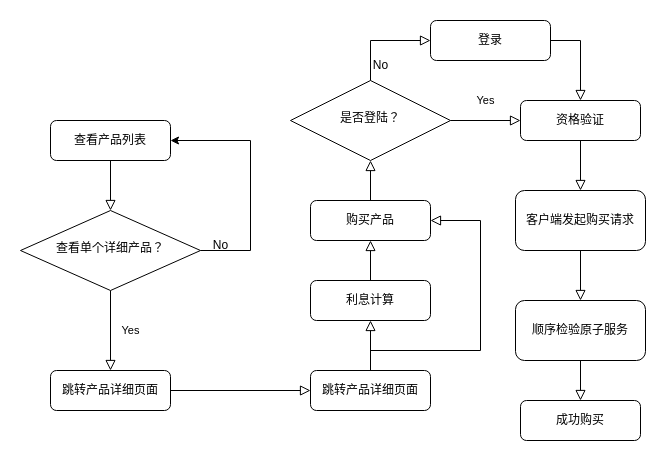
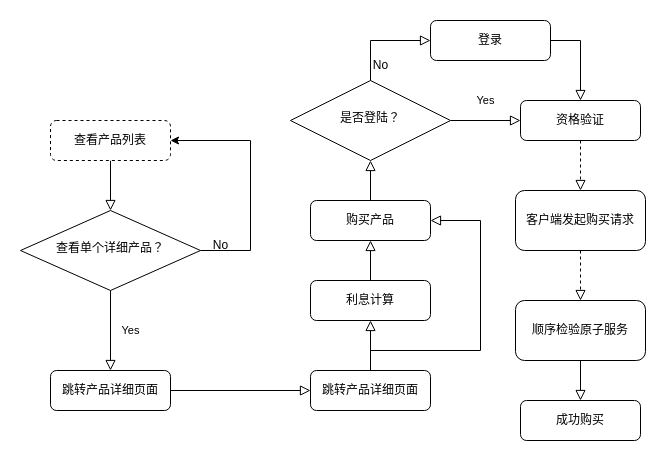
  <mxCell id="0" />
  <mxCell id="1" parent="0" />
  <mxCell id="2" value="" style="rounded=0;html=1;jettySize=auto;orthogonalLoop=1;fontSize=11;endArrow=block;endFill=0;endSize=8;strokeWidth=1;shadow=0;labelBackgroundColor=none;edgeStyle=orthogonalEdgeStyle;" parent="1" source="3" target="5" edge="1"><mxGeometry relative="1" as="geometry" /></mxCell>
- <mxCell id="3" value="查看产品列表" style="rounded=1;whiteSpace=wrap;html=1;fontSize=12;glass=0;strokeWidth=1;shadow=0;" parent="1" vertex="1"><mxGeometry x="50" y="120" width="120" height="40" as="geometry" /></mxCell>
+ <mxCell id="3" value="查看产品列表" style="rounded=1;whiteSpace=wrap;html=1;fontSize=12;glass=0;strokeWidth=1;shadow=0;dashed=1;" parent="1" vertex="1"><mxGeometry x="50" y="120" width="120" height="40" as="geometry" /></mxCell>
  <mxCell id="4" value="Yes" style="rounded=0;html=1;jettySize=auto;orthogonalLoop=1;fontSize=11;endArrow=block;endFill=0;endSize=8;strokeWidth=1;shadow=0;labelBackgroundColor=none;edgeStyle=orthogonalEdgeStyle;" parent="1" source="5" target="7" edge="1"><mxGeometry y="20" relative="1" as="geometry"><mxPoint as="offset" /><mxPoint x="110" y="330" as="targetPoint" /></mxGeometry></mxCell>
  <mxCell id="5" value="查看单个详细产品？" style="rhombus;whiteSpace=wrap;html=1;shadow=0;fontFamily=Helvetica;fontSize=12;align=center;strokeWidth=1;spacing=6;spacingTop=-4;" parent="1" vertex="1"><mxGeometry x="20" y="210" width="180" height="80" as="geometry" /></mxCell>
  <mxCell id="6" style="edgeStyle=orthogonalEdgeStyle;rounded=0;orthogonalLoop=1;jettySize=auto;html=1;exitX=1;exitY=0.5;exitDx=0;exitDy=0;entryX=1;entryY=0.5;entryDx=0;entryDy=0;" parent="1" source="5" target="3" edge="1"><mxGeometry relative="1" as="geometry"><mxPoint x="320" y="230" as="sourcePoint" /><Array as="points"><mxPoint x="250" y="250" /><mxPoint x="250" y="140" /></Array></mxGeometry></mxCell>
  <mxCell id="7" value="跳转产品详细页面" style="rounded=1;whiteSpace=wrap;html=1;fontSize=12;glass=0;strokeWidth=1;shadow=0;" parent="1" vertex="1"><mxGeometry x="50" y="370" width="120" height="40" as="geometry" /></mxCell>
  <mxCell id="8" value="" style="rounded=0;html=1;jettySize=auto;orthogonalLoop=1;fontSize=11;endArrow=block;endFill=0;endSize=8;strokeWidth=1;shadow=0;labelBackgroundColor=none;edgeStyle=orthogonalEdgeStyle;exitX=1;exitY=0.5;exitDx=0;exitDy=0;" edge="1" parent="1" source="7" target="9"><mxGeometry relative="1" as="geometry"><mxPoint x="120" y="190" as="sourcePoint" /><mxPoint x="280" y="390" as="targetPoint" /></mxGeometry></mxCell>
  <mxCell id="9" value="跳转产品详细页面" style="rounded=1;whiteSpace=wrap;html=1;fontSize=12;glass=0;strokeWidth=1;shadow=0;" vertex="1" parent="1"><mxGeometry x="310" y="370" width="120" height="40" as="geometry" /></mxCell>
  <mxCell id="10" value="利息计算" style="rounded=1;whiteSpace=wrap;html=1;fontSize=12;glass=0;strokeWidth=1;shadow=0;" vertex="1" parent="1"><mxGeometry x="310" y="280" width="120" height="40" as="geometry" /></mxCell>
  <mxCell id="11" value="" style="rounded=0;html=1;jettySize=auto;orthogonalLoop=1;fontSize=11;endArrow=block;endFill=0;endSize=8;strokeWidth=1;shadow=0;labelBackgroundColor=none;edgeStyle=orthogonalEdgeStyle;exitX=0.5;exitY=0;exitDx=0;exitDy=0;entryX=0.5;entryY=1;entryDx=0;entryDy=0;" edge="1" parent="1" source="9" target="10"><mxGeometry relative="1" as="geometry"><mxPoint x="180" y="380" as="sourcePoint" /><mxPoint x="320" y="380" as="targetPoint" /></mxGeometry></mxCell>
  <mxCell id="12" value="" style="rounded=0;html=1;jettySize=auto;orthogonalLoop=1;fontSize=11;endArrow=block;endFill=0;endSize=8;strokeWidth=1;shadow=0;labelBackgroundColor=none;edgeStyle=orthogonalEdgeStyle;exitX=0.5;exitY=0;exitDx=0;exitDy=0;entryX=1;entryY=0.5;entryDx=0;entryDy=0;" edge="1" parent="1" source="9" target="13"><mxGeometry relative="1" as="geometry"><mxPoint x="380" y="360" as="sourcePoint" /><mxPoint x="380" y="320" as="targetPoint" /><Array as="points"><mxPoint x="370" y="350" /><mxPoint x="480" y="350" /><mxPoint x="480" y="220" /></Array></mxGeometry></mxCell>
  <mxCell id="13" value="购买产品" style="rounded=1;whiteSpace=wrap;html=1;fontSize=12;glass=0;strokeWidth=1;shadow=0;" vertex="1" parent="1"><mxGeometry x="310" y="200" width="120" height="40" as="geometry" /></mxCell>
  <mxCell id="14" value="是否登陆？" style="rhombus;whiteSpace=wrap;html=1;shadow=0;fontFamily=Helvetica;fontSize=12;align=center;strokeWidth=1;spacing=6;spacingTop=-4;" vertex="1" parent="1"><mxGeometry x="290" y="80" width="160" height="80" as="geometry" /></mxCell>
  <mxCell id="15" value="" style="rounded=0;html=1;jettySize=auto;orthogonalLoop=1;fontSize=11;endArrow=block;endFill=0;endSize=8;strokeWidth=1;shadow=0;labelBackgroundColor=none;edgeStyle=orthogonalEdgeStyle;exitX=0.5;exitY=0;exitDx=0;exitDy=0;" edge="1" parent="1" source="10" target="13"><mxGeometry relative="1" as="geometry"><mxPoint x="120" y="170" as="sourcePoint" /><mxPoint x="120" y="220" as="targetPoint" /></mxGeometry></mxCell>
  <mxCell id="16" value="" style="rounded=0;html=1;jettySize=auto;orthogonalLoop=1;fontSize=11;endArrow=block;endFill=0;endSize=8;strokeWidth=1;shadow=0;labelBackgroundColor=none;edgeStyle=orthogonalEdgeStyle;entryX=0.5;entryY=1;entryDx=0;entryDy=0;" edge="1" parent="1" source="13" target="14"><mxGeometry relative="1" as="geometry"><mxPoint x="380" y="280" as="sourcePoint" /><mxPoint x="380" y="250" as="targetPoint" /></mxGeometry></mxCell>
  <mxCell id="17" value="资格验证" style="rounded=1;whiteSpace=wrap;html=1;fontSize=12;glass=0;strokeWidth=1;shadow=0;" vertex="1" parent="1"><mxGeometry x="520" y="100" width="120" height="40" as="geometry" /></mxCell>
  <mxCell id="18" value="Yes" style="rounded=0;html=1;jettySize=auto;orthogonalLoop=1;fontSize=11;endArrow=block;endFill=0;endSize=8;strokeWidth=1;shadow=0;labelBackgroundColor=none;edgeStyle=orthogonalEdgeStyle;exitX=1;exitY=0.5;exitDx=0;exitDy=0;" edge="1" parent="1" source="14" target="17"><mxGeometry y="20" relative="1" as="geometry"><mxPoint as="offset" /><mxPoint x="120" y="380" as="targetPoint" /><mxPoint x="120" y="300" as="sourcePoint" /></mxGeometry></mxCell>
- <mxCell id="19" value="" style="rounded=0;html=1;jettySize=auto;orthogonalLoop=1;fontSize=11;endArrow=block;endFill=0;endSize=8;strokeWidth=1;shadow=0;labelBackgroundColor=none;edgeStyle=orthogonalEdgeStyle;exitX=0.5;exitY=1;exitDx=0;exitDy=0;entryX=0.5;entryY=0;entryDx=0;entryDy=0;" edge="1" parent="1" source="17" target="20"><mxGeometry relative="1" as="geometry"><mxPoint x="380" y="280" as="sourcePoint" /><mxPoint x="580" y="220" as="targetPoint" /></mxGeometry></mxCell>
+ <mxCell id="19" value="" style="rounded=0;html=1;jettySize=auto;orthogonalLoop=1;fontSize=11;endArrow=block;endFill=0;endSize=8;strokeWidth=1;shadow=0;labelBackgroundColor=none;edgeStyle=orthogonalEdgeStyle;exitX=0.5;exitY=1;exitDx=0;exitDy=0;entryX=0.5;entryY=0;entryDx=0;entryDy=0;dashed=1;" edge="1" parent="1" source="17" target="20"><mxGeometry relative="1" as="geometry"><mxPoint x="380" y="280" as="sourcePoint" /><mxPoint x="580" y="220" as="targetPoint" /></mxGeometry></mxCell>
  <mxCell id="20" value="客户端发起购买请求" style="rounded=1;whiteSpace=wrap;html=1;fontSize=12;glass=0;strokeWidth=1;shadow=0;" vertex="1" parent="1"><mxGeometry x="515" y="190" width="130" height="60" as="geometry" /></mxCell>
  <mxCell id="21" value="登录" style="rounded=1;whiteSpace=wrap;html=1;fontSize=12;glass=0;strokeWidth=1;shadow=0;" vertex="1" parent="1"><mxGeometry x="430" y="20" width="120" height="40" as="geometry" /></mxCell>
  <mxCell id="22" value="" style="rounded=0;html=1;jettySize=auto;orthogonalLoop=1;fontSize=11;endArrow=block;endFill=0;endSize=8;strokeWidth=1;shadow=0;labelBackgroundColor=none;edgeStyle=orthogonalEdgeStyle;exitX=0.5;exitY=0;exitDx=0;exitDy=0;entryX=0;entryY=0.5;entryDx=0;entryDy=0;" edge="1" parent="1" source="14" target="21"><mxGeometry relative="1" as="geometry"><mxPoint x="120" y="170" as="sourcePoint" /><mxPoint x="120" y="220" as="targetPoint" /></mxGeometry></mxCell>
  <mxCell id="23" value="No" style="text;html=1;align=center;verticalAlign=middle;resizable=0;points=[];autosize=1;strokeColor=none;fillColor=none;" vertex="1" parent="1"><mxGeometry x="360" y="50" width="40" height="30" as="geometry" /></mxCell>
  <mxCell id="24" value="" style="rounded=0;html=1;jettySize=auto;orthogonalLoop=1;fontSize=11;endArrow=block;endFill=0;endSize=8;strokeWidth=1;shadow=0;labelBackgroundColor=none;edgeStyle=orthogonalEdgeStyle;exitX=1;exitY=0.5;exitDx=0;exitDy=0;entryX=0.5;entryY=0;entryDx=0;entryDy=0;" edge="1" parent="1" source="21" target="17"><mxGeometry relative="1" as="geometry"><mxPoint x="380" y="100" as="sourcePoint" /><mxPoint x="440" y="50" as="targetPoint" /></mxGeometry></mxCell>
  <mxCell id="25" value="顺序检验原子服务" style="rounded=1;whiteSpace=wrap;html=1;fontSize=12;glass=0;strokeWidth=1;shadow=0;" vertex="1" parent="1"><mxGeometry x="515" y="300" width="130" height="60" as="geometry" /></mxCell>
- <mxCell id="26" value="" style="rounded=0;html=1;jettySize=auto;orthogonalLoop=1;fontSize=11;endArrow=block;endFill=0;endSize=8;strokeWidth=1;shadow=0;labelBackgroundColor=none;edgeStyle=orthogonalEdgeStyle;exitX=0.5;exitY=1;exitDx=0;exitDy=0;entryX=0.5;entryY=0;entryDx=0;entryDy=0;" edge="1" parent="1" source="20" target="25"><mxGeometry relative="1" as="geometry"><mxPoint x="590" y="160" as="sourcePoint" /><mxPoint x="590" y="230" as="targetPoint" /></mxGeometry></mxCell>
+ <mxCell id="26" value="" style="rounded=0;html=1;jettySize=auto;orthogonalLoop=1;fontSize=11;endArrow=block;endFill=0;endSize=8;strokeWidth=1;shadow=0;labelBackgroundColor=none;edgeStyle=orthogonalEdgeStyle;exitX=0.5;exitY=1;exitDx=0;exitDy=0;entryX=0.5;entryY=0;entryDx=0;entryDy=0;dashed=1;" edge="1" parent="1" source="20" target="25"><mxGeometry relative="1" as="geometry"><mxPoint x="590" y="160" as="sourcePoint" /><mxPoint x="590" y="230" as="targetPoint" /></mxGeometry></mxCell>
  <mxCell id="27" value="成功购买" style="rounded=1;whiteSpace=wrap;html=1;fontSize=12;glass=0;strokeWidth=1;shadow=0;" vertex="1" parent="1"><mxGeometry x="520" y="400" width="120" height="40" as="geometry" /></mxCell>
  <mxCell id="28" value="" style="rounded=0;html=1;jettySize=auto;orthogonalLoop=1;fontSize=11;endArrow=block;endFill=0;endSize=8;strokeWidth=1;shadow=0;labelBackgroundColor=none;edgeStyle=orthogonalEdgeStyle;entryX=0.5;entryY=0;entryDx=0;entryDy=0;" edge="1" parent="1" source="25" target="27"><mxGeometry relative="1" as="geometry"><mxPoint x="590" y="260" as="sourcePoint" /><mxPoint x="590" y="310" as="targetPoint" /></mxGeometry></mxCell>
  <mxCell id="29" value="No" style="text;html=1;align=center;verticalAlign=middle;resizable=0;points=[];autosize=1;strokeColor=none;fillColor=none;" vertex="1" parent="1"><mxGeometry x="200" y="230" width="40" height="30" as="geometry" /></mxCell>
